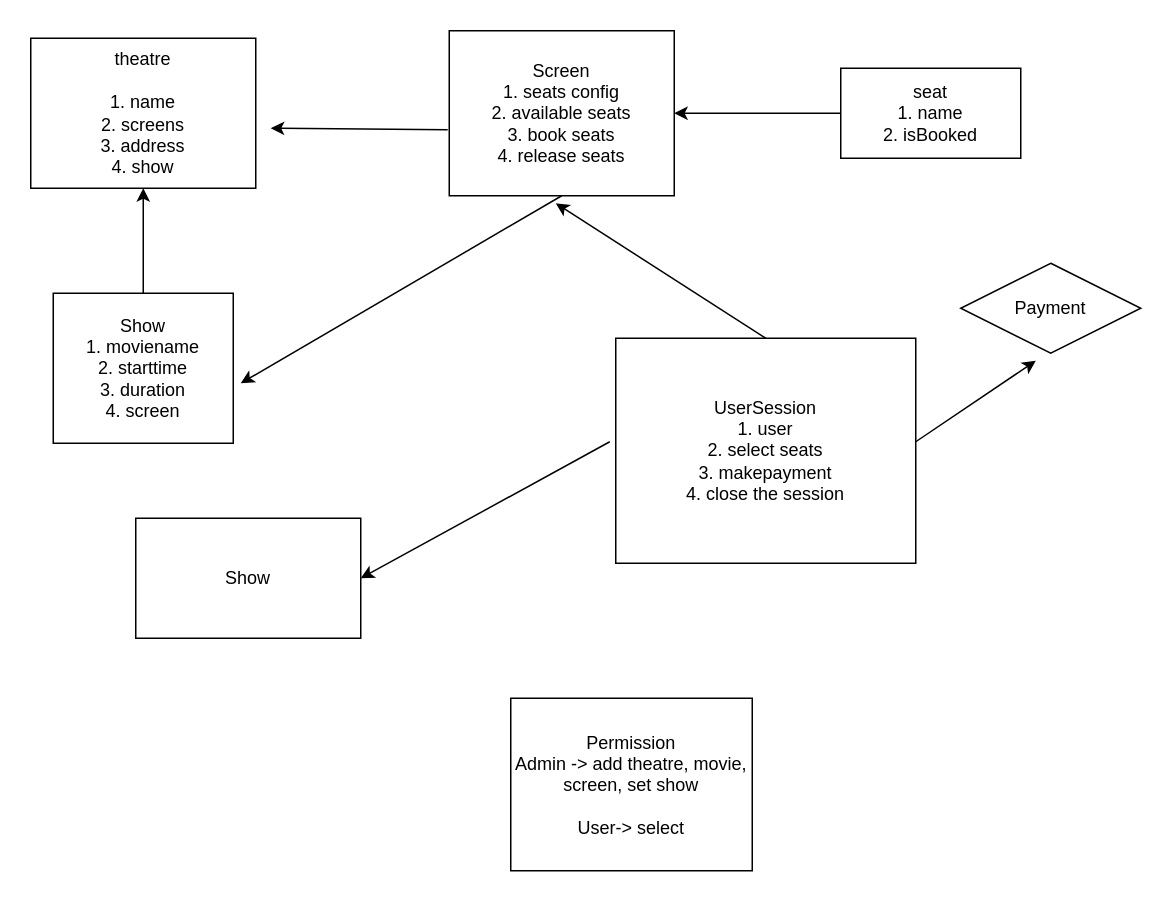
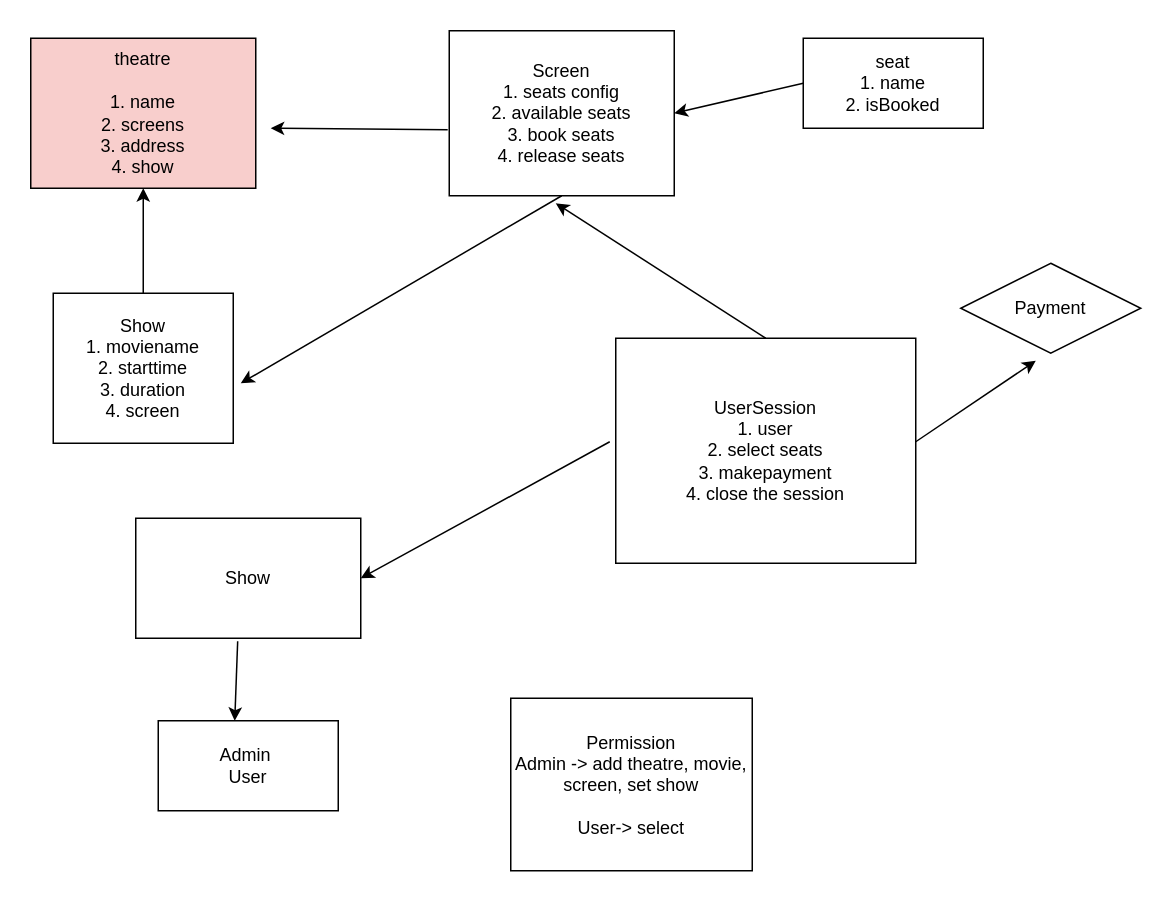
  <mxCell id="0" />
  <mxCell id="1" parent="0" />
- <mxCell id="2" value="theatre&lt;br&gt;&lt;br&gt;1. name&lt;br&gt;2. screens&lt;br&gt;3. address&lt;br&gt;4. show" style="rounded=0;whiteSpace=wrap;html=1;" vertex="1" parent="1"><mxGeometry x="20" y="25" width="150" height="100" as="geometry" /></mxCell>
+ <mxCell id="2" value="theatre&lt;br&gt;&lt;br&gt;1. name&lt;br&gt;2. screens&lt;br&gt;3. address&lt;br&gt;4. show" style="rounded=0;whiteSpace=wrap;html=1;fillColor=#f8cecc;" vertex="1" parent="1"><mxGeometry x="20" y="25" width="150" height="100" as="geometry" /></mxCell>
  <mxCell id="3" value="Screen&lt;br&gt;1. seats config&lt;br&gt;2. available seats&lt;br&gt;3. book seats&lt;br&gt;4. release seats" style="rounded=0;whiteSpace=wrap;html=1;" vertex="1" parent="1"><mxGeometry x="299" y="20" width="150" height="110" as="geometry" /></mxCell>
  <mxCell id="4" value="" style="endArrow=classic;html=1;rounded=0;exitX=-0.007;exitY=0.6;exitDx=0;exitDy=0;exitPerimeter=0;" edge="1" parent="1" source="3"><mxGeometry width="50" height="50" relative="1" as="geometry"><mxPoint x="350" y="375" as="sourcePoint" /><mxPoint x="180" y="85" as="targetPoint" /></mxGeometry></mxCell>
  <mxCell id="5" value="Show&lt;br&gt;1. moviename&lt;br&gt;2. starttime&lt;br&gt;3. duration&lt;br&gt;4. screen" style="rounded=0;whiteSpace=wrap;html=1;" vertex="1" parent="1"><mxGeometry x="35" y="195" width="120" height="100" as="geometry" /></mxCell>
  <mxCell id="6" value="" style="endArrow=classic;html=1;rounded=0;exitX=0.5;exitY=1;exitDx=0;exitDy=0;" edge="1" parent="1" source="3"><mxGeometry width="50" height="50" relative="1" as="geometry"><mxPoint x="350" y="375" as="sourcePoint" /><mxPoint x="160" y="255" as="targetPoint" /></mxGeometry></mxCell>
  <mxCell id="7" value="" style="endArrow=classic;html=1;rounded=0;entryX=0.5;entryY=1;entryDx=0;entryDy=0;" edge="1" parent="1" source="5" target="2"><mxGeometry width="50" height="50" relative="1" as="geometry"><mxPoint x="350" y="375" as="sourcePoint" /><mxPoint x="400" y="325" as="targetPoint" /></mxGeometry></mxCell>
- <mxCell id="8" value="seat&lt;br&gt;1. name&lt;br&gt;2. isBooked" style="rounded=0;whiteSpace=wrap;html=1;" vertex="1" parent="1"><mxGeometry x="560" y="45" width="120" height="60" as="geometry" /></mxCell>
+ <mxCell id="8" value="seat&lt;br&gt;1. name&lt;br&gt;2. isBooked" style="rounded=0;whiteSpace=wrap;html=1;" vertex="1" parent="1"><mxGeometry x="535" y="25" width="120" height="60" as="geometry" /></mxCell>
  <mxCell id="9" value="" style="endArrow=classic;html=1;rounded=0;entryX=1;entryY=0.5;entryDx=0;entryDy=0;exitX=0;exitY=0.5;exitDx=0;exitDy=0;" edge="1" parent="1" source="8" target="3"><mxGeometry width="50" height="50" relative="1" as="geometry"><mxPoint x="350" y="375" as="sourcePoint" /><mxPoint x="400" y="325" as="targetPoint" /></mxGeometry></mxCell>
  <mxCell id="10" value="UserSession&lt;br&gt;1. user&lt;br&gt;2. select seats&lt;br&gt;3. makepayment&lt;br&gt;4. close the session&lt;br&gt;" style="rounded=0;whiteSpace=wrap;html=1;" vertex="1" parent="1"><mxGeometry x="410" y="225" width="200" height="150" as="geometry" /></mxCell>
  <mxCell id="11" value="Show&lt;br&gt;" style="rounded=0;whiteSpace=wrap;html=1;" vertex="1" parent="1"><mxGeometry x="90" y="345" width="150" height="80" as="geometry" /></mxCell>
  <mxCell id="12" value="" style="endArrow=classic;html=1;rounded=0;entryX=1;entryY=0.5;entryDx=0;entryDy=0;exitX=-0.02;exitY=0.46;exitDx=0;exitDy=0;exitPerimeter=0;" edge="1" parent="1" source="10" target="11"><mxGeometry width="50" height="50" relative="1" as="geometry"><mxPoint x="350" y="375" as="sourcePoint" /><mxPoint x="400" y="325" as="targetPoint" /></mxGeometry></mxCell>
  <mxCell id="13" value="" style="endArrow=classic;html=1;rounded=0;exitX=0.5;exitY=0;exitDx=0;exitDy=0;" edge="1" parent="1" source="10"><mxGeometry width="50" height="50" relative="1" as="geometry"><mxPoint x="350" y="375" as="sourcePoint" /><mxPoint x="370" y="135" as="targetPoint" /></mxGeometry></mxCell>
  <mxCell id="14" value="Payment" style="rhombus;whiteSpace=wrap;html=1;" vertex="1" parent="1"><mxGeometry x="640" y="175" width="120" height="60" as="geometry" /></mxCell>
  <mxCell id="15" value="" style="endArrow=classic;html=1;rounded=0;entryX=0.417;entryY=1.083;entryDx=0;entryDy=0;entryPerimeter=0;exitX=1;exitY=0.46;exitDx=0;exitDy=0;exitPerimeter=0;" edge="1" parent="1" source="10" target="14"><mxGeometry width="50" height="50" relative="1" as="geometry"><mxPoint x="350" y="375" as="sourcePoint" /><mxPoint x="400" y="325" as="targetPoint" /></mxGeometry></mxCell>
+ <mxCell id="16" value="Admin&amp;nbsp;&lt;br&gt;User" style="rounded=0;whiteSpace=wrap;html=1;" vertex="1" parent="1"><mxGeometry x="105" y="480" width="120" height="60" as="geometry" /></mxCell>
+ <mxCell id="17" value="" style="endArrow=classic;html=1;rounded=0;exitX=0.453;exitY=1.025;exitDx=0;exitDy=0;exitPerimeter=0;entryX=0.425;entryY=0;entryDx=0;entryDy=0;entryPerimeter=0;" edge="1" parent="1" source="11" target="16"><mxGeometry width="50" height="50" relative="1" as="geometry"><mxPoint x="160" y="455" as="sourcePoint" /><mxPoint x="210" y="405" as="targetPoint" /></mxGeometry></mxCell>
  <mxCell id="18" value="Permission&lt;br&gt;Admin -&amp;gt; add theatre, movie, screen, set show&lt;br&gt;&lt;br&gt;User-&amp;gt; select" style="rounded=0;whiteSpace=wrap;html=1;" vertex="1" parent="1"><mxGeometry x="340" y="465" width="161" height="115" as="geometry" /></mxCell>
